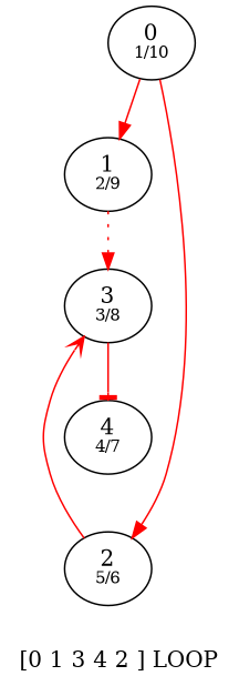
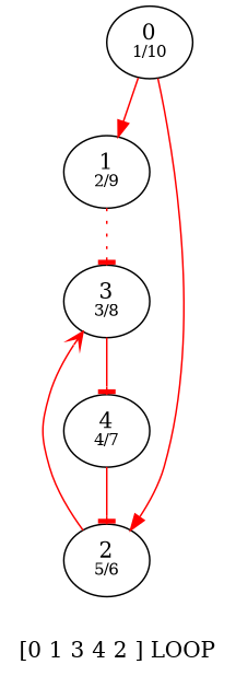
  digraph {
    label="[0 1 3 4 2 ] LOOP"
    edge [arrowhead=normal color=red style=solid]
    n1 [label=<0<BR /><FONT POINT-SIZE="10">1/10</FONT>>]
    n2 [label=<1<BR /><FONT POINT-SIZE="10">2/9</FONT>>]
    n3 [label=<2<BR /><FONT POINT-SIZE="10">5/6</FONT>>]
    n4 [label=<3<BR /><FONT POINT-SIZE="10">3/8</FONT>>]
    n5 [label=<4<BR /><FONT POINT-SIZE="10">4/7</FONT>>]
    n1 -> n2
    n1 -> n3
-   n2 -> n4 [style=dotted]
+   n2 -> n4 [arrowhead=tee style=dotted]
    n3 -> n4 [arrowhead=vee]
    n4 -> n5 [arrowhead=tee]
+   n5 -> n3 [arrowhead=tee]
  }
